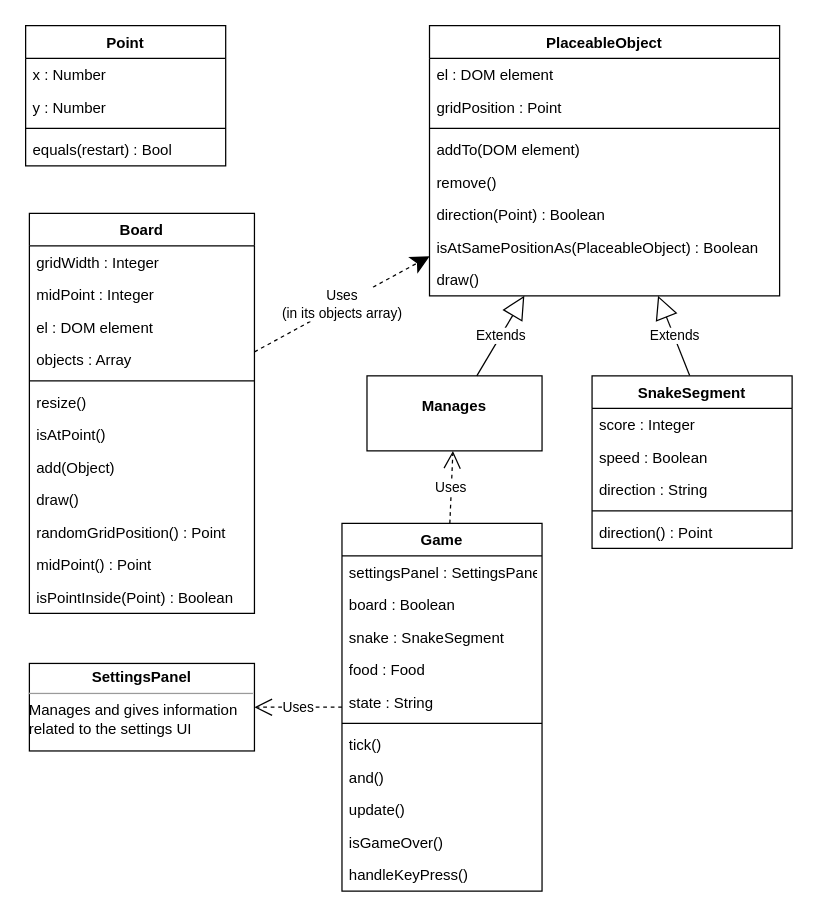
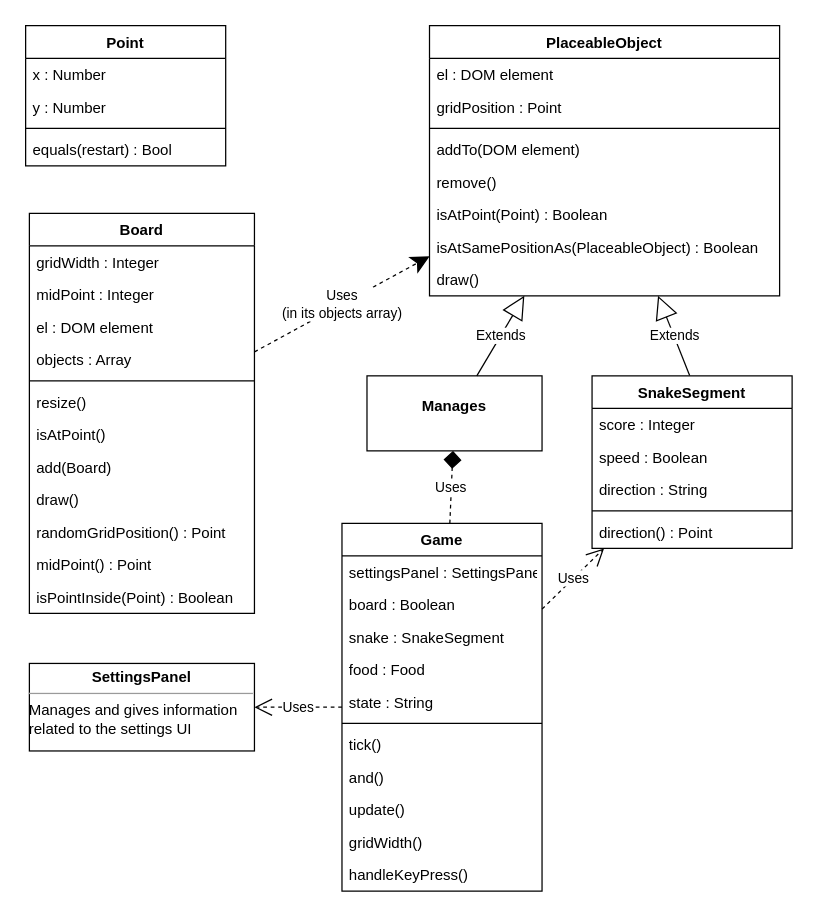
  <mxCell id="0" />
  <mxCell id="1" parent="0" />
  <mxCell id="2" value="Point" style="swimlane;fontStyle=1;align=center;verticalAlign=top;childLayout=stackLayout;horizontal=1;startSize=26;horizontalStack=0;resizeParent=1;resizeParentMax=0;resizeLast=0;collapsible=1;marginBottom=0;" vertex="1" parent="1"><mxGeometry x="20" y="20" width="160" height="112" as="geometry" /></mxCell>
  <mxCell id="3" value="x : Number" style="text;strokeColor=none;fillColor=none;align=left;verticalAlign=top;spacingLeft=4;spacingRight=4;overflow=hidden;rotatable=0;points=[[0,0.5],[1,0.5]];portConstraint=eastwest;" vertex="1" parent="2"><mxGeometry y="26" width="160" height="26" as="geometry" /></mxCell>
  <mxCell id="4" value="y : Number" style="text;strokeColor=none;fillColor=none;align=left;verticalAlign=top;spacingLeft=4;spacingRight=4;overflow=hidden;rotatable=0;points=[[0,0.5],[1,0.5]];portConstraint=eastwest;" vertex="1" parent="2"><mxGeometry y="52" width="160" height="26" as="geometry" /></mxCell>
  <mxCell id="5" value="" style="line;strokeWidth=1;fillColor=none;align=left;verticalAlign=middle;spacingTop=-1;spacingLeft=3;spacingRight=3;rotatable=0;labelPosition=right;points=[];portConstraint=eastwest;" vertex="1" parent="2"><mxGeometry y="78" width="160" height="8" as="geometry" /></mxCell>
  <mxCell id="6" value="equals(restart) : Bool" style="text;strokeColor=none;fillColor=none;align=left;verticalAlign=top;spacingLeft=4;spacingRight=4;overflow=hidden;rotatable=0;points=[[0,0.5],[1,0.5]];portConstraint=eastwest;" vertex="1" parent="2"><mxGeometry y="86" width="160" height="26" as="geometry" /></mxCell>
  <mxCell id="7" value="Board" style="swimlane;fontStyle=1;align=center;verticalAlign=top;childLayout=stackLayout;horizontal=1;startSize=26;horizontalStack=0;resizeParent=1;resizeParentMax=0;resizeLast=0;collapsible=1;marginBottom=0;" vertex="1" parent="1"><mxGeometry x="23" y="170" width="180" height="320" as="geometry" /></mxCell>
  <mxCell id="8" value="gridWidth : Integer" style="text;strokeColor=none;fillColor=none;align=left;verticalAlign=top;spacingLeft=4;spacingRight=4;overflow=hidden;rotatable=0;points=[[0,0.5],[1,0.5]];portConstraint=eastwest;" vertex="1" parent="7"><mxGeometry y="26" width="180" height="26" as="geometry" /></mxCell>
  <mxCell id="9" value="midPoint : Integer" style="text;strokeColor=none;fillColor=none;align=left;verticalAlign=top;spacingLeft=4;spacingRight=4;overflow=hidden;rotatable=0;points=[[0,0.5],[1,0.5]];portConstraint=eastwest;" vertex="1" parent="7"><mxGeometry y="52" width="180" height="26" as="geometry" /></mxCell>
  <mxCell id="10" value="el : DOM element&#10;" style="text;strokeColor=none;fillColor=none;align=left;verticalAlign=top;spacingLeft=4;spacingRight=4;overflow=hidden;rotatable=0;points=[[0,0.5],[1,0.5]];portConstraint=eastwest;" vertex="1" parent="7"><mxGeometry y="78" width="180" height="26" as="geometry" /></mxCell>
  <mxCell id="11" value="objects : Array" style="text;strokeColor=none;fillColor=none;align=left;verticalAlign=top;spacingLeft=4;spacingRight=4;overflow=hidden;rotatable=0;points=[[0,0.5],[1,0.5]];portConstraint=eastwest;" vertex="1" parent="7"><mxGeometry y="104" width="180" height="26" as="geometry" /></mxCell>
  <mxCell id="12" value="" style="line;strokeWidth=1;fillColor=none;align=left;verticalAlign=middle;spacingTop=-1;spacingLeft=3;spacingRight=3;rotatable=0;labelPosition=right;points=[];portConstraint=eastwest;" vertex="1" parent="7"><mxGeometry y="130" width="180" height="8" as="geometry" /></mxCell>
  <mxCell id="13" value="resize()" style="text;strokeColor=none;fillColor=none;align=left;verticalAlign=top;spacingLeft=4;spacingRight=4;overflow=hidden;rotatable=0;points=[[0,0.5],[1,0.5]];portConstraint=eastwest;" vertex="1" parent="7"><mxGeometry y="138" width="180" height="26" as="geometry" /></mxCell>
  <mxCell id="14" value="isAtPoint()" style="text;strokeColor=none;fillColor=none;align=left;verticalAlign=top;spacingLeft=4;spacingRight=4;overflow=hidden;rotatable=0;points=[[0,0.5],[1,0.5]];portConstraint=eastwest;" vertex="1" parent="7"><mxGeometry y="164" width="180" height="26" as="geometry" /></mxCell>
- <mxCell id="15" value="add(Object)" style="text;strokeColor=none;fillColor=none;align=left;verticalAlign=top;spacingLeft=4;spacingRight=4;overflow=hidden;rotatable=0;points=[[0,0.5],[1,0.5]];portConstraint=eastwest;" vertex="1" parent="7"><mxGeometry y="190" width="180" height="26" as="geometry" /></mxCell>
+ <mxCell id="15" value="add(Board)" style="text;strokeColor=none;fillColor=none;align=left;verticalAlign=top;spacingLeft=4;spacingRight=4;overflow=hidden;rotatable=0;points=[[0,0.5],[1,0.5]];portConstraint=eastwest;" vertex="1" parent="7"><mxGeometry y="190" width="180" height="26" as="geometry" /></mxCell>
  <mxCell id="16" value="draw()" style="text;strokeColor=none;fillColor=none;align=left;verticalAlign=top;spacingLeft=4;spacingRight=4;overflow=hidden;rotatable=0;points=[[0,0.5],[1,0.5]];portConstraint=eastwest;" vertex="1" parent="7"><mxGeometry y="216" width="180" height="26" as="geometry" /></mxCell>
  <mxCell id="17" value="randomGridPosition() : Point" style="text;strokeColor=none;fillColor=none;align=left;verticalAlign=top;spacingLeft=4;spacingRight=4;overflow=hidden;rotatable=0;points=[[0,0.5],[1,0.5]];portConstraint=eastwest;" vertex="1" parent="7"><mxGeometry y="242" width="180" height="26" as="geometry" /></mxCell>
  <mxCell id="18" value="midPoint() : Point" style="text;strokeColor=none;fillColor=none;align=left;verticalAlign=top;spacingLeft=4;spacingRight=4;overflow=hidden;rotatable=0;points=[[0,0.5],[1,0.5]];portConstraint=eastwest;" vertex="1" parent="7"><mxGeometry y="268" width="180" height="26" as="geometry" /></mxCell>
  <mxCell id="19" value="isPointInside(Point) : Boolean" style="text;strokeColor=none;fillColor=none;align=left;verticalAlign=top;spacingLeft=4;spacingRight=4;overflow=hidden;rotatable=0;points=[[0,0.5],[1,0.5]];portConstraint=eastwest;" vertex="1" parent="7"><mxGeometry y="294" width="180" height="26" as="geometry" /></mxCell>
  <mxCell id="20" value="PlaceableObject" style="swimlane;fontStyle=1;align=center;verticalAlign=top;childLayout=stackLayout;horizontal=1;startSize=26;horizontalStack=0;resizeParent=1;resizeParentMax=0;resizeLast=0;collapsible=1;marginBottom=0;" vertex="1" parent="1"><mxGeometry x="343" y="20" width="280" height="216" as="geometry" /></mxCell>
  <mxCell id="21" value="el : DOM element&#10;" style="text;strokeColor=none;fillColor=none;align=left;verticalAlign=top;spacingLeft=4;spacingRight=4;overflow=hidden;rotatable=0;points=[[0,0.5],[1,0.5]];portConstraint=eastwest;" vertex="1" parent="20"><mxGeometry y="26" width="280" height="26" as="geometry" /></mxCell>
  <mxCell id="22" value="gridPosition : Point" style="text;strokeColor=none;fillColor=none;align=left;verticalAlign=top;spacingLeft=4;spacingRight=4;overflow=hidden;rotatable=0;points=[[0,0.5],[1,0.5]];portConstraint=eastwest;" vertex="1" parent="20"><mxGeometry y="52" width="280" height="26" as="geometry" /></mxCell>
  <mxCell id="23" value="" style="line;strokeWidth=1;fillColor=none;align=left;verticalAlign=middle;spacingTop=-1;spacingLeft=3;spacingRight=3;rotatable=0;labelPosition=right;points=[];portConstraint=eastwest;" vertex="1" parent="20"><mxGeometry y="78" width="280" height="8" as="geometry" /></mxCell>
  <mxCell id="24" value="addTo(DOM element)" style="text;strokeColor=none;fillColor=none;align=left;verticalAlign=top;spacingLeft=4;spacingRight=4;overflow=hidden;rotatable=0;points=[[0,0.5],[1,0.5]];portConstraint=eastwest;" vertex="1" parent="20"><mxGeometry y="86" width="280" height="26" as="geometry" /></mxCell>
  <mxCell id="25" value="remove()" style="text;strokeColor=none;fillColor=none;align=left;verticalAlign=top;spacingLeft=4;spacingRight=4;overflow=hidden;rotatable=0;points=[[0,0.5],[1,0.5]];portConstraint=eastwest;" vertex="1" parent="20"><mxGeometry y="112" width="280" height="26" as="geometry" /></mxCell>
- <mxCell id="26" value="direction(Point) : Boolean" style="text;strokeColor=none;fillColor=none;align=left;verticalAlign=top;spacingLeft=4;spacingRight=4;overflow=hidden;rotatable=0;points=[[0,0.5],[1,0.5]];portConstraint=eastwest;" vertex="1" parent="20"><mxGeometry y="138" width="280" height="26" as="geometry" /></mxCell>
+ <mxCell id="26" value="isAtPoint(Point) : Boolean" style="text;strokeColor=none;fillColor=none;align=left;verticalAlign=top;spacingLeft=4;spacingRight=4;overflow=hidden;rotatable=0;points=[[0,0.5],[1,0.5]];portConstraint=eastwest;" vertex="1" parent="20"><mxGeometry y="138" width="280" height="26" as="geometry" /></mxCell>
  <mxCell id="27" value="isAtSamePositionAs(PlaceableObject) : Boolean" style="text;strokeColor=none;fillColor=none;align=left;verticalAlign=top;spacingLeft=4;spacingRight=4;overflow=hidden;rotatable=0;points=[[0,0.5],[1,0.5]];portConstraint=eastwest;" vertex="1" parent="20"><mxGeometry y="164" width="280" height="26" as="geometry" /></mxCell>
  <mxCell id="28" value="draw()" style="text;strokeColor=none;fillColor=none;align=left;verticalAlign=top;spacingLeft=4;spacingRight=4;overflow=hidden;rotatable=0;points=[[0,0.5],[1,0.5]];portConstraint=eastwest;" vertex="1" parent="20"><mxGeometry y="190" width="280" height="26" as="geometry" /></mxCell>
  <mxCell id="29" value="Uses &lt;br&gt;(in its objects array)" style="endArrow=classic;endSize=12;dashed=1;html=1;" edge="1" parent="1" source="7" target="20"><mxGeometry width="160" relative="1" as="geometry"><mxPoint x="343" y="350" as="sourcePoint" /><mxPoint x="503" y="350" as="targetPoint" /></mxGeometry></mxCell>
  <mxCell id="30" value="&lt;p style=&quot;margin: 0px ; margin-top: 4px ; text-align: center&quot;&gt;&lt;br&gt;&lt;b&gt;Manages&lt;/b&gt;&lt;/p&gt;" style="verticalAlign=top;align=left;overflow=fill;fontSize=12;fontFamily=Helvetica;html=1;" vertex="1" parent="1"><mxGeometry x="293" y="300" width="140" height="60" as="geometry" /></mxCell>
  <mxCell id="31" value="Extends" style="endArrow=block;endSize=16;endFill=0;html=1;" edge="1" parent="1" source="30" target="20"><mxGeometry width="160" relative="1" as="geometry"><mxPoint x="403" y="450" as="sourcePoint" /><mxPoint x="563" y="450" as="targetPoint" /></mxGeometry></mxCell>
  <mxCell id="32" value="Extends" style="endArrow=block;endSize=16;endFill=0;html=1;" edge="1" parent="1" target="20"><mxGeometry width="160" relative="1" as="geometry"><mxPoint x="551.119" y="300" as="sourcePoint" /><mxPoint x="421.791" y="246" as="targetPoint" /></mxGeometry></mxCell>
  <mxCell id="33" value="SnakeSegment" style="swimlane;fontStyle=1;align=center;verticalAlign=top;childLayout=stackLayout;horizontal=1;startSize=26;horizontalStack=0;resizeParent=1;resizeParentMax=0;resizeLast=0;collapsible=1;marginBottom=0;" vertex="1" parent="1"><mxGeometry x="473" y="300" width="160" height="138" as="geometry" /></mxCell>
  <mxCell id="34" value="score : Integer" style="text;strokeColor=none;fillColor=none;align=left;verticalAlign=top;spacingLeft=4;spacingRight=4;overflow=hidden;rotatable=0;points=[[0,0.5],[1,0.5]];portConstraint=eastwest;" vertex="1" parent="33"><mxGeometry y="26" width="160" height="26" as="geometry" /></mxCell>
  <mxCell id="35" value="speed : Boolean" style="text;strokeColor=none;fillColor=none;align=left;verticalAlign=top;spacingLeft=4;spacingRight=4;overflow=hidden;rotatable=0;points=[[0,0.5],[1,0.5]];portConstraint=eastwest;" vertex="1" parent="33"><mxGeometry y="52" width="160" height="26" as="geometry" /></mxCell>
  <mxCell id="36" value="direction : String" style="text;strokeColor=none;fillColor=none;align=left;verticalAlign=top;spacingLeft=4;spacingRight=4;overflow=hidden;rotatable=0;points=[[0,0.5],[1,0.5]];portConstraint=eastwest;" vertex="1" parent="33"><mxGeometry y="78" width="160" height="26" as="geometry" /></mxCell>
  <mxCell id="37" value="" style="line;strokeWidth=1;fillColor=none;align=left;verticalAlign=middle;spacingTop=-1;spacingLeft=3;spacingRight=3;rotatable=0;labelPosition=right;points=[];portConstraint=eastwest;" vertex="1" parent="33"><mxGeometry y="104" width="160" height="8" as="geometry" /></mxCell>
  <mxCell id="38" value="direction() : Point" style="text;strokeColor=none;fillColor=none;align=left;verticalAlign=top;spacingLeft=4;spacingRight=4;overflow=hidden;rotatable=0;points=[[0,0.5],[1,0.5]];portConstraint=eastwest;" vertex="1" parent="33"><mxGeometry y="112" width="160" height="26" as="geometry" /></mxCell>
  <mxCell id="39" value="&lt;p style=&quot;margin: 0px ; margin-top: 4px ; text-align: center&quot;&gt;&lt;b&gt;SettingsPanel&lt;/b&gt;&lt;/p&gt;&lt;hr size=&quot;1&quot;&gt;&lt;div style=&quot;height: 2px&quot;&gt;Manages and gives information &lt;br&gt;related to the&amp;nbsp;&lt;span&gt;settings UI&lt;/span&gt;&lt;/div&gt;" style="verticalAlign=top;align=left;overflow=fill;fontSize=12;fontFamily=Helvetica;html=1;" vertex="1" parent="1"><mxGeometry x="23" y="530" width="180" height="70" as="geometry" /></mxCell>
  <mxCell id="40" value="Game" style="swimlane;fontStyle=1;align=center;verticalAlign=top;childLayout=stackLayout;horizontal=1;startSize=26;horizontalStack=0;resizeParent=1;resizeParentMax=0;resizeLast=0;collapsible=1;marginBottom=0;" vertex="1" parent="1"><mxGeometry x="273" y="418" width="160" height="294" as="geometry" /></mxCell>
  <mxCell id="41" value="settingsPanel : SettingsPanel" style="text;strokeColor=none;fillColor=none;align=left;verticalAlign=top;spacingLeft=4;spacingRight=4;overflow=hidden;rotatable=0;points=[[0,0.5],[1,0.5]];portConstraint=eastwest;" vertex="1" parent="40"><mxGeometry y="26" width="160" height="26" as="geometry" /></mxCell>
  <mxCell id="42" value="board : Boolean" style="text;strokeColor=none;fillColor=none;align=left;verticalAlign=top;spacingLeft=4;spacingRight=4;overflow=hidden;rotatable=0;points=[[0,0.5],[1,0.5]];portConstraint=eastwest;" vertex="1" parent="40"><mxGeometry y="52" width="160" height="26" as="geometry" /></mxCell>
  <mxCell id="43" value="snake : SnakeSegment" style="text;strokeColor=none;fillColor=none;align=left;verticalAlign=top;spacingLeft=4;spacingRight=4;overflow=hidden;rotatable=0;points=[[0,0.5],[1,0.5]];portConstraint=eastwest;" vertex="1" parent="40"><mxGeometry y="78" width="160" height="26" as="geometry" /></mxCell>
  <mxCell id="44" value="food : Food" style="text;strokeColor=none;fillColor=none;align=left;verticalAlign=top;spacingLeft=4;spacingRight=4;overflow=hidden;rotatable=0;points=[[0,0.5],[1,0.5]];portConstraint=eastwest;" vertex="1" parent="40"><mxGeometry y="104" width="160" height="26" as="geometry" /></mxCell>
  <mxCell id="45" value="state : String" style="text;strokeColor=none;fillColor=none;align=left;verticalAlign=top;spacingLeft=4;spacingRight=4;overflow=hidden;rotatable=0;points=[[0,0.5],[1,0.5]];portConstraint=eastwest;" vertex="1" parent="40"><mxGeometry y="130" width="160" height="26" as="geometry" /></mxCell>
  <mxCell id="46" value="" style="line;strokeWidth=1;fillColor=none;align=left;verticalAlign=middle;spacingTop=-1;spacingLeft=3;spacingRight=3;rotatable=0;labelPosition=right;points=[];portConstraint=eastwest;" vertex="1" parent="40"><mxGeometry y="156" width="160" height="8" as="geometry" /></mxCell>
  <mxCell id="47" value="tick()" style="text;strokeColor=none;fillColor=none;align=left;verticalAlign=top;spacingLeft=4;spacingRight=4;overflow=hidden;rotatable=0;points=[[0,0.5],[1,0.5]];portConstraint=eastwest;" vertex="1" parent="40"><mxGeometry y="164" width="160" height="26" as="geometry" /></mxCell>
  <mxCell id="48" value="and()" style="text;strokeColor=none;fillColor=none;align=left;verticalAlign=top;spacingLeft=4;spacingRight=4;overflow=hidden;rotatable=0;points=[[0,0.5],[1,0.5]];portConstraint=eastwest;" vertex="1" parent="40"><mxGeometry y="190" width="160" height="26" as="geometry" /></mxCell>
  <mxCell id="49" value="update()" style="text;strokeColor=none;fillColor=none;align=left;verticalAlign=top;spacingLeft=4;spacingRight=4;overflow=hidden;rotatable=0;points=[[0,0.5],[1,0.5]];portConstraint=eastwest;" vertex="1" parent="40"><mxGeometry y="216" width="160" height="26" as="geometry" /></mxCell>
- <mxCell id="50" value="isGameOver()" style="text;strokeColor=none;fillColor=none;align=left;verticalAlign=top;spacingLeft=4;spacingRight=4;overflow=hidden;rotatable=0;points=[[0,0.5],[1,0.5]];portConstraint=eastwest;" vertex="1" parent="40"><mxGeometry y="242" width="160" height="26" as="geometry" /></mxCell>
+ <mxCell id="50" value="gridWidth()" style="text;strokeColor=none;fillColor=none;align=left;verticalAlign=top;spacingLeft=4;spacingRight=4;overflow=hidden;rotatable=0;points=[[0,0.5],[1,0.5]];portConstraint=eastwest;" vertex="1" parent="40"><mxGeometry y="242" width="160" height="26" as="geometry" /></mxCell>
  <mxCell id="51" value="handleKeyPress()" style="text;strokeColor=none;fillColor=none;align=left;verticalAlign=top;spacingLeft=4;spacingRight=4;overflow=hidden;rotatable=0;points=[[0,0.5],[1,0.5]];portConstraint=eastwest;" vertex="1" parent="40"><mxGeometry y="268" width="160" height="26" as="geometry" /></mxCell>
- <mxCell id="52" value="Uses " style="endArrow=open;endSize=12;dashed=1;html=1;" edge="1" parent="1" source="40" target="30"><mxGeometry width="160" relative="1" as="geometry"><mxPoint x="253" y="456.435" as="sourcePoint" /><mxPoint x="393" y="380.002" as="targetPoint" /></mxGeometry></mxCell>
+ <mxCell id="52" value="Uses " style="endArrow=diamond;endSize=12;dashed=1;html=1;" edge="1" parent="1" source="40" target="30"><mxGeometry width="160" relative="1" as="geometry"><mxPoint x="253" y="456.435" as="sourcePoint" /><mxPoint x="393" y="380.002" as="targetPoint" /></mxGeometry></mxCell>
+ <mxCell id="53" value="Uses " style="endArrow=open;endSize=12;dashed=1;html=1;" edge="1" parent="1" source="40" target="33"><mxGeometry width="160" relative="1" as="geometry"><mxPoint x="303" y="496.435" as="sourcePoint" /><mxPoint x="443" y="420.002" as="targetPoint" /></mxGeometry></mxCell>
  <mxCell id="54" value="Uses " style="endArrow=open;endSize=12;dashed=1;html=1;" edge="1" parent="1" source="40" target="39"><mxGeometry width="160" relative="1" as="geometry"><mxPoint x="393" y="675.942" as="sourcePoint" /><mxPoint x="193" y="509.996" as="targetPoint" /></mxGeometry></mxCell>
